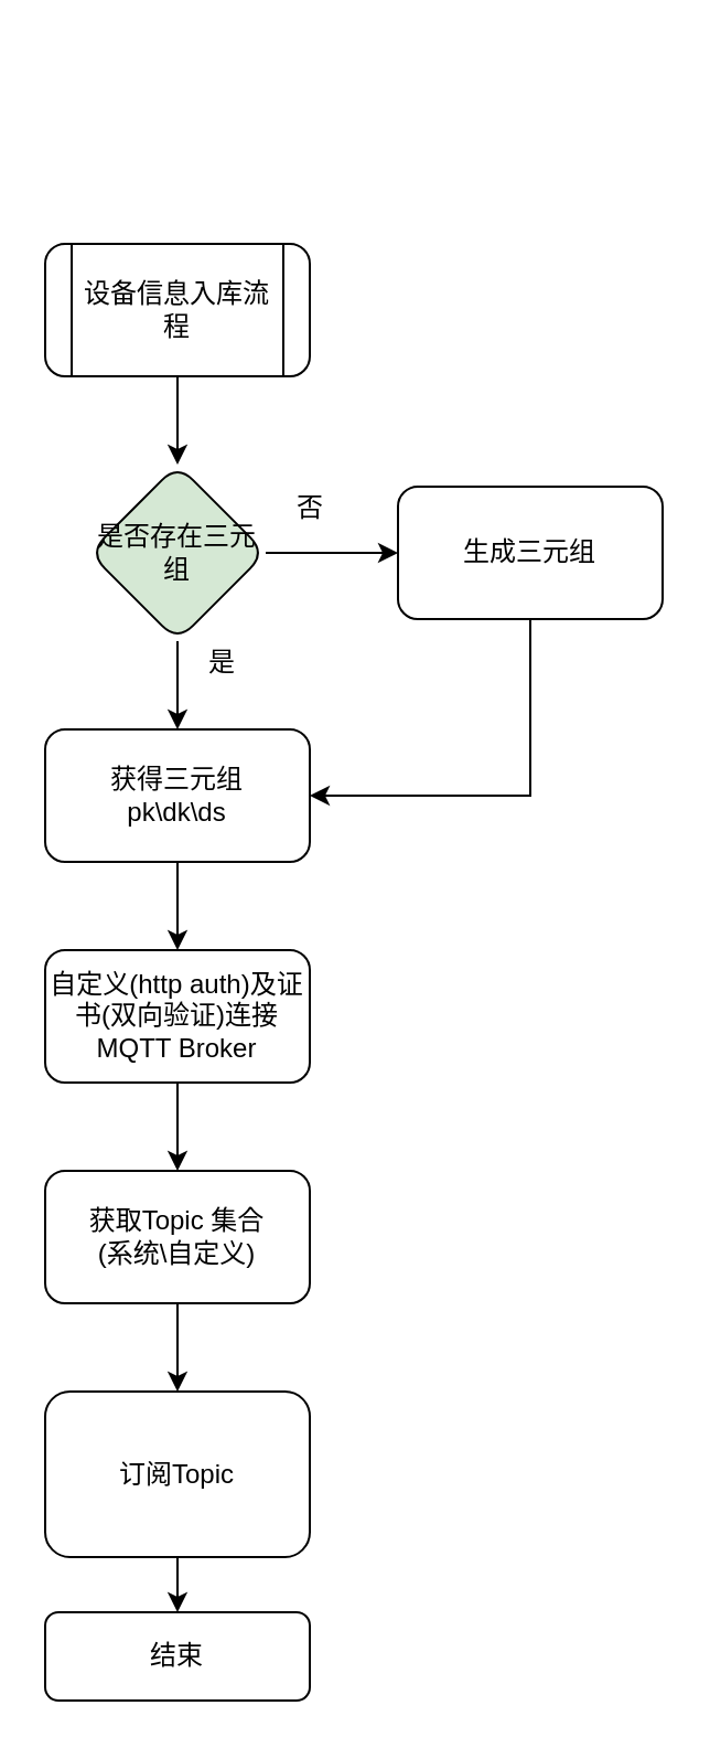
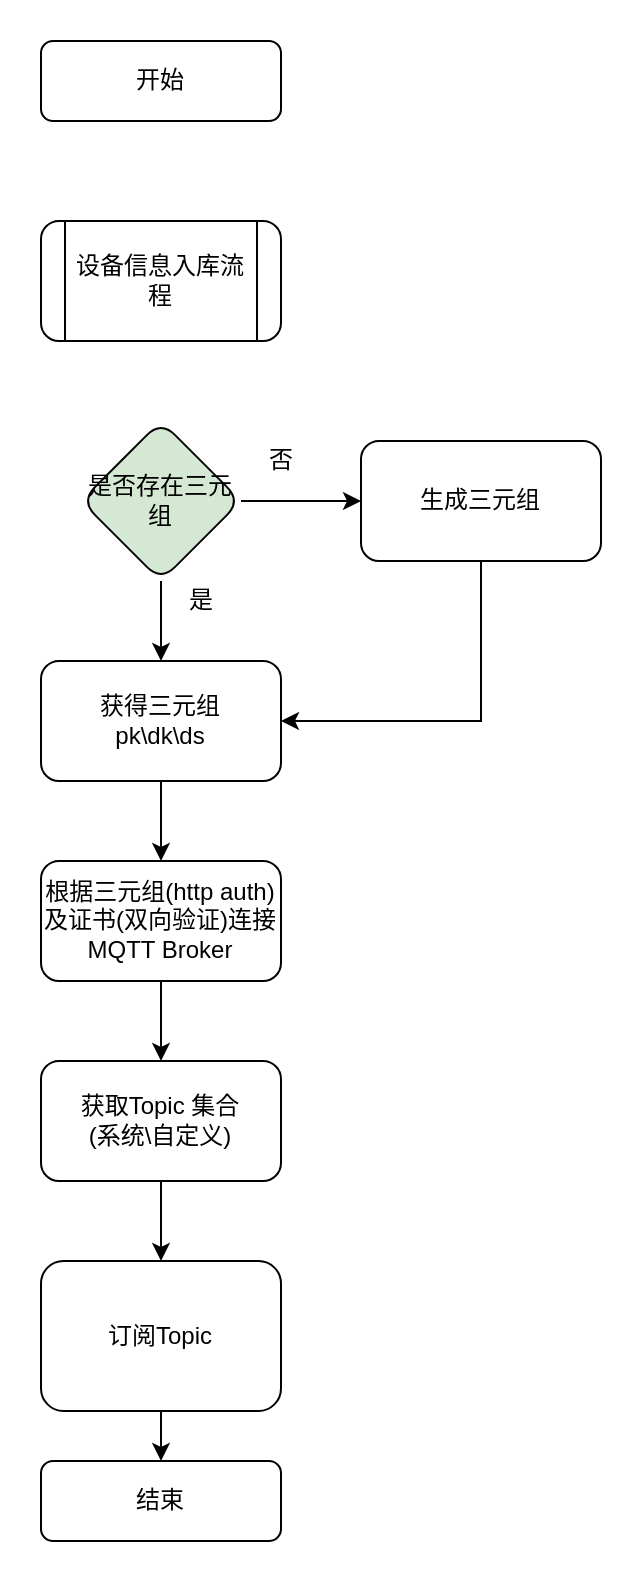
  <mxCell id="0" />
  <mxCell id="1" parent="0" />
+ <mxCell id="2" value="开始" style="rounded=1;whiteSpace=wrap;html=1;fontSize=12;glass=0;strokeWidth=1;shadow=0;" vertex="1" parent="1"><mxGeometry x="20" y="20" width="120" height="40" as="geometry" /></mxCell>
  <mxCell id="3" value="结束" style="rounded=1;whiteSpace=wrap;html=1;fontSize=12;glass=0;strokeWidth=1;shadow=0;" vertex="1" parent="1"><mxGeometry x="20" y="730" width="120" height="40" as="geometry" /></mxCell>
- <mxCell id="4" value="" style="edgeStyle=orthogonalEdgeStyle;rounded=0;orthogonalLoop=1;jettySize=auto;html=1;" edge="1" parent="1" source="5" target="10"><mxGeometry relative="1" as="geometry" /></mxCell>
  <mxCell id="5" value="设备信息入库流程" style="shape=process;whiteSpace=wrap;html=1;backgroundOutline=1;rounded=1;shadow=0;strokeWidth=1;glass=0;" vertex="1" parent="1"><mxGeometry x="20" y="110" width="120" height="60" as="geometry" /></mxCell>
  <mxCell id="6" value="" style="edgeStyle=orthogonalEdgeStyle;rounded=0;orthogonalLoop=1;jettySize=auto;html=1;" edge="1" parent="1" source="7" target="16"><mxGeometry relative="1" as="geometry" /></mxCell>
  <mxCell id="7" value="获得三元组&lt;br&gt;pk\dk\ds" style="whiteSpace=wrap;html=1;rounded=1;shadow=0;strokeWidth=1;glass=0;" vertex="1" parent="1"><mxGeometry x="20" y="330" width="120" height="60" as="geometry" /></mxCell>
  <mxCell id="8" value="" style="edgeStyle=orthogonalEdgeStyle;rounded=0;orthogonalLoop=1;jettySize=auto;html=1;" edge="1" parent="1" source="10" target="7"><mxGeometry relative="1" as="geometry" /></mxCell>
  <mxCell id="9" value="" style="edgeStyle=orthogonalEdgeStyle;rounded=0;orthogonalLoop=1;jettySize=auto;html=1;" edge="1" parent="1" source="10" target="13"><mxGeometry relative="1" as="geometry" /></mxCell>
  <mxCell id="10" value="是否存在三元组" style="rhombus;whiteSpace=wrap;html=1;rounded=1;shadow=0;strokeWidth=1;glass=0;fillColor=#d5e8d4;" vertex="1" parent="1"><mxGeometry x="40" y="210" width="80" height="80" as="geometry" /></mxCell>
  <mxCell id="11" value="是" style="text;html=1;align=center;verticalAlign=middle;resizable=0;points=[];autosize=1;" vertex="1" parent="1"><mxGeometry x="85" y="290" width="30" height="20" as="geometry" /></mxCell>
  <mxCell id="12" style="edgeStyle=orthogonalEdgeStyle;rounded=0;orthogonalLoop=1;jettySize=auto;html=1;entryX=1;entryY=0.5;entryDx=0;entryDy=0;" edge="1" parent="1" source="13" target="7"><mxGeometry relative="1" as="geometry"><Array as="points"><mxPoint x="240" y="360" /></Array></mxGeometry></mxCell>
  <mxCell id="13" value="生成三元组" style="whiteSpace=wrap;html=1;rounded=1;shadow=0;strokeWidth=1;glass=0;" vertex="1" parent="1"><mxGeometry x="180" y="220" width="120" height="60" as="geometry" /></mxCell>
  <mxCell id="14" value="否" style="text;html=1;align=center;verticalAlign=middle;resizable=0;points=[];autosize=1;" vertex="1" parent="1"><mxGeometry x="125" y="220" width="30" height="20" as="geometry" /></mxCell>
  <mxCell id="15" value="" style="edgeStyle=orthogonalEdgeStyle;rounded=0;orthogonalLoop=1;jettySize=auto;html=1;" edge="1" parent="1" source="16" target="18"><mxGeometry relative="1" as="geometry" /></mxCell>
- <mxCell id="16" value="自定义(http auth)及证书(双向验证)连接MQTT Broker" style="whiteSpace=wrap;html=1;rounded=1;shadow=0;strokeWidth=1;glass=0;" vertex="1" parent="1"><mxGeometry x="20" y="430" width="120" height="60" as="geometry" /></mxCell>
+ <mxCell id="16" value="根据三元组(http auth)及证书(双向验证)连接MQTT Broker" style="whiteSpace=wrap;html=1;rounded=1;shadow=0;strokeWidth=1;glass=0;" vertex="1" parent="1"><mxGeometry x="20" y="430" width="120" height="60" as="geometry" /></mxCell>
  <mxCell id="17" value="" style="edgeStyle=orthogonalEdgeStyle;rounded=0;orthogonalLoop=1;jettySize=auto;html=1;" edge="1" parent="1" source="18" target="20"><mxGeometry relative="1" as="geometry" /></mxCell>
  <mxCell id="18" value="&lt;span&gt;获取Topic 集合&lt;/span&gt;&lt;br&gt;&lt;span&gt;(系统\自定义)&lt;/span&gt;" style="whiteSpace=wrap;html=1;rounded=1;shadow=0;strokeWidth=1;glass=0;" vertex="1" parent="1"><mxGeometry x="20" y="530" width="120" height="60" as="geometry" /></mxCell>
  <mxCell id="19" value="" style="edgeStyle=orthogonalEdgeStyle;rounded=0;orthogonalLoop=1;jettySize=auto;html=1;" edge="1" parent="1" source="20" target="3"><mxGeometry relative="1" as="geometry" /></mxCell>
  <mxCell id="20" value="订阅Topic" style="whiteSpace=wrap;html=1;rounded=1;shadow=0;strokeWidth=1;glass=0;" vertex="1" parent="1"><mxGeometry x="20" y="630" width="120" height="75" as="geometry" /></mxCell>
